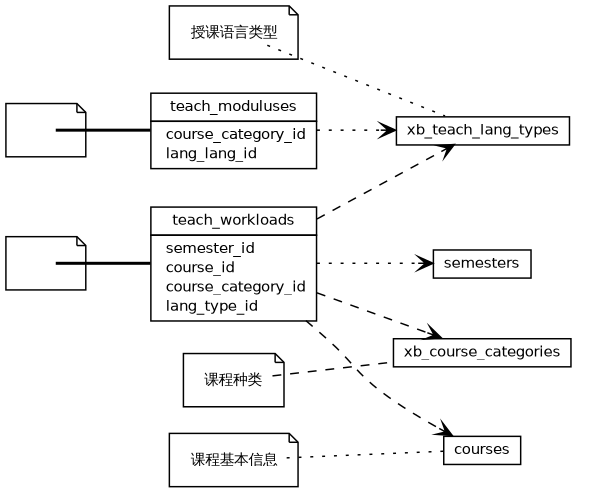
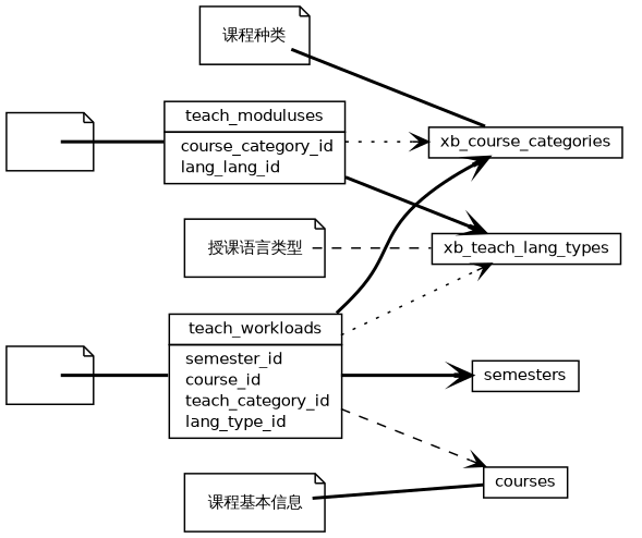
  digraph {
    nodesep=0.25
    rankdir=LR
    ranksep=0.5
    node [fontcolor=black fontname=Helvetica fontsize=10.0 shape=plaintext]
    edge [arrowhead=open color=black fontcolor=black fontname=Helvetica fontsize=10.0 headport=p labelfontname=Helvetica labelfontsize=10 style=bold tailport=p]
    n1 [label=<<table title="teach_moduluses" border="0" cellborder="1" cellspacing="0" cellpadding="2" port="p"> 		<tr><td><table border="0" cellspacing="0" cellpadding="1"> <tr><td align="center" balign="center"> teach_moduluses </td></tr> 		</table></td></tr> 		<tr><td><table border="0" cellspacing="0" cellpadding="1"> <tr><td align="left" balign="left">  course_category_id </td></tr> <tr><td align="left" balign="left">  lang_lang_id </td></tr> 		</table></td></tr> 		</table>>]
    n2 [label=<<table title="xb_course_categories" border="0" cellborder="1" cellspacing="0" cellpadding="2" port="p"> 		<tr><td><table border="0" cellspacing="0" cellpadding="1"> <tr><td align="center" balign="center"> xb_course_categories </td></tr> 		</table></td></tr> 		</table>>]
    n3 [label=<<table title="xb_teach_lang_types" border="0" cellborder="1" cellspacing="0" cellpadding="2" port="p"> 		<tr><td><table border="0" cellspacing="0" cellpadding="1"> <tr><td align="center" balign="center"> xb_teach_lang_types </td></tr> 		</table></td></tr> 		</table>>]
    n4 [label=<<table title="teach_moduluses" border="0" cellborder="0" cellspacing="0" cellpadding="2" port="p"> 		<tr><td><table border="0" cellspacing="0" cellpadding="1"> <tr><td align="left" balign="left">  </td></tr> 		</table></td></tr> 		</table>> shape=note]
-   n5 [label=<<table title="teach_workloads" border="0" cellborder="1" cellspacing="0" cellpadding="2" port="p"> 		<tr><td><table border="0" cellspacing="0" cellpadding="1"> <tr><td align="center" balign="center"> teach_workloads </td></tr> 		</table></td></tr> 		<tr><td><table border="0" cellspacing="0" cellpadding="1"> <tr><td align="left" balign="left">  semester_id </td></tr> <tr><td align="left" balign="left">  course_id </td></tr> <tr><td align="left" balign="left">  course_category_id </td></tr> <tr><td align="left" balign="left">  lang_type_id </td></tr> 		</table></td></tr> 		</table>>]
+   n5 [label=<<table title="teach_workloads" border="0" cellborder="1" cellspacing="0" cellpadding="2" port="p"> 		<tr><td><table border="0" cellspacing="0" cellpadding="1"> <tr><td align="center" balign="center"> teach_workloads </td></tr> 		</table></td></tr> 		<tr><td><table border="0" cellspacing="0" cellpadding="1"> <tr><td align="left" balign="left">  semester_id </td></tr> <tr><td align="left" balign="left">  course_id </td></tr> <tr><td align="left" balign="left">  teach_category_id </td></tr> <tr><td align="left" balign="left">  lang_type_id </td></tr> 		</table></td></tr> 		</table>>]
    n6 [label=<<table title="semesters" border="0" cellborder="1" cellspacing="0" cellpadding="2" port="p"> 		<tr><td><table border="0" cellspacing="0" cellpadding="1"> <tr><td align="center" balign="center"> semesters </td></tr> 		</table></td></tr> 		</table>>]
    n7 [label=<<table title="courses" border="0" cellborder="1" cellspacing="0" cellpadding="2" port="p"> 		<tr><td><table border="0" cellspacing="0" cellpadding="1"> <tr><td align="center" balign="center"> courses </td></tr> 		</table></td></tr> 		</table>>]
    n8 [label=<<table title="teach_workloads" border="0" cellborder="0" cellspacing="0" cellpadding="2" port="p"> 		<tr><td><table border="0" cellspacing="0" cellpadding="1"> <tr><td align="left" balign="left">  </td></tr> 		</table></td></tr> 		</table>> shape=note]
    n9 [label=<<table title="xb_course_categories" border="0" cellborder="0" cellspacing="0" cellpadding="2" port="p"> 		<tr><td><table border="0" cellspacing="0" cellpadding="1"> <tr><td align="left" balign="left"> 课程种类 </td></tr> 		</table></td></tr> 		</table>> shape=note]
    n10 [label=<<table title="xb_teach_lang_types" border="0" cellborder="0" cellspacing="0" cellpadding="2" port="p"> 		<tr><td><table border="0" cellspacing="0" cellpadding="1"> <tr><td align="left" balign="left"> 授课语言类型 </td></tr> 		</table></td></tr> 		</table>> shape=note]
    n11 [label=<<table title="courses" border="0" cellborder="0" cellspacing="0" cellpadding="2" port="p"> 		<tr><td><table border="0" cellspacing="0" cellpadding="1"> <tr><td align="left" balign="left"> 课程基本信息 </td></tr> 		</table></td></tr> 		</table>> shape=note]
-   n1 -> n3 [style=dotted]
+   n1 -> n2 [style=dotted]
+   n1 -> n3
    n4 -> n1 [arrowhead=none fontsize=10 color="" fontcolor=""]
-   n5 -> n2 [style=dashed]
-   n5 -> n3 [style=dashed]
-   n5 -> n6 [style=dotted]
+   n5 -> n2
+   n5 -> n3 [style=dotted]
+   n5 -> n6
    n5 -> n7 [style=dashed]
    n8 -> n5 [arrowhead=none fontsize=10 color="" fontcolor=""]
-   n9 -> n2 [arrowhead=none fontsize=10 style=dashed color="" fontcolor=""]
-   n10 -> n3 [arrowhead=none fontsize=10 style=dotted color="" fontcolor=""]
-   n11 -> n7 [arrowhead=none fontsize=10 style=dotted color="" fontcolor=""]
+   n9 -> n2 [arrowhead=none fontsize=10 color="" fontcolor=""]
+   n10 -> n3 [arrowhead=none fontsize=10 style=dashed color="" fontcolor=""]
+   n11 -> n7 [arrowhead=none fontsize=10 color="" fontcolor=""]
  }
